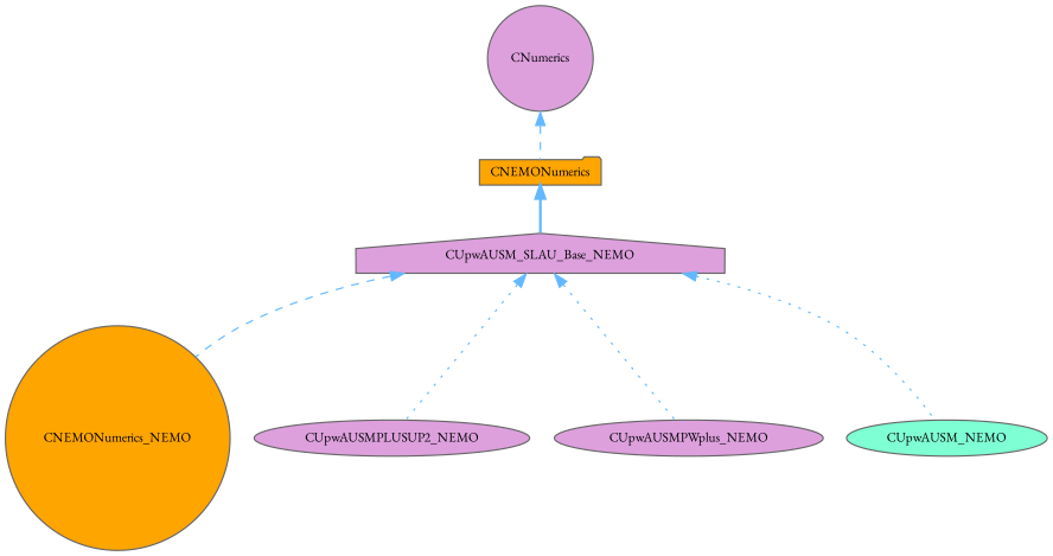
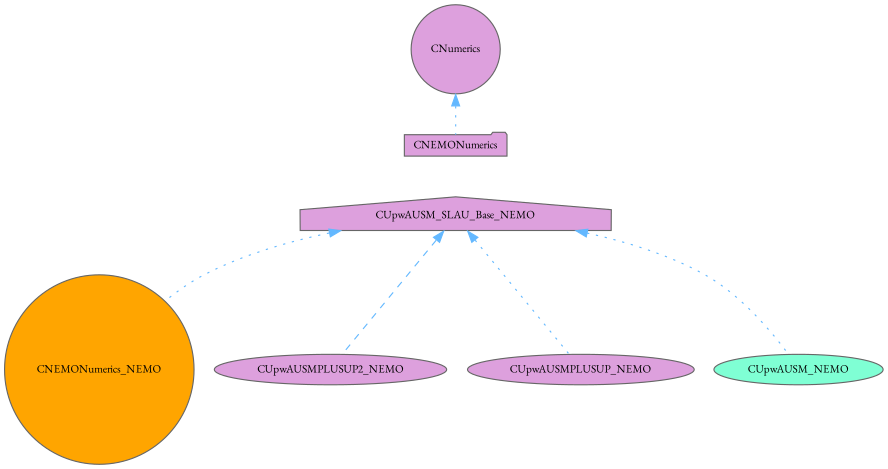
  digraph {
    fontname="EB Garamond"
    node [color=gray40 fillcolor=plum fontname="EB Garamond" fontsize=10 shape=ellipse style=filled]
    edge [color=steelblue1 dir=back fontname="EB Garamond" fontsize=10 labelfontname=Helvetica labelfontsize=10 style=dotted]
    n1 [fontcolor=black height=0.2 label=CUpwAUSM_SLAU_Base_NEMO shape=house width=0.4]
    n2 [fillcolor=orange height=0.2 label=CNEMONumerics_NEMO shape=circle width=0.4]
    n3 [height=0.2 label=CUpwAUSMPLUSUP2_NEMO width=0.4]
-   n4 [height=0.2 label=CUpwAUSMPWplus_NEMO width=0.4]
+   n4 [height=0.2 label=CUpwAUSMPLUSUP_NEMO width=0.4]
    n5 [fillcolor=aquamarine height=0.2 label=CUpwAUSM_NEMO width=0.4]
-   n6 [fillcolor=orange height=0.2 label=CNEMONumerics shape=folder width=0.4]
+   n6 [height=0.2 label=CNEMONumerics shape=folder width=0.4]
    n7 [height=0.2 label=CNumerics shape=circle width=0.4]
-   n1 -> n2 [style=dashed]
-   n1 -> n3
+   n1 -> n2
+   n1 -> n3 [style=dashed]
    n1 -> n4
    n1 -> n5
-   n6 -> n1 [style=bold]
-   n7 -> n6 [style=dashed]
+   n7 -> n6
  }
